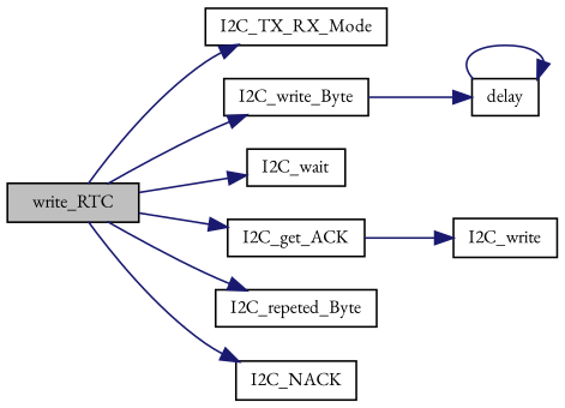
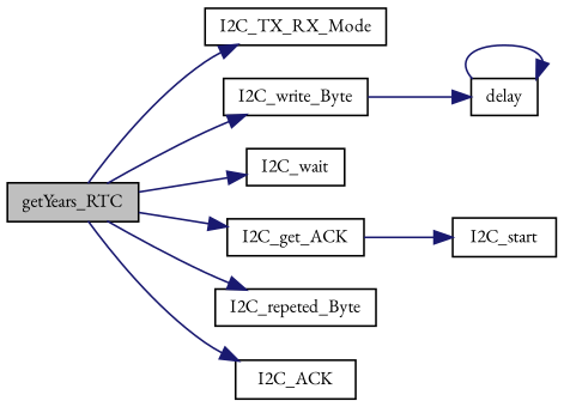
  digraph {
    fontname="EB Garamond"
    rankdir=LR
    node [color=black fillcolor=white fontname="EB Garamond" fontsize=10 shape=record style=filled]
    edge [color=midnightblue fontname="EB Garamond" fontsize=10 labelfontname=Helvetica labelfontsize=10 style=solid]
-   n1 [fillcolor=grey75 fontcolor=black height=0.2 label=write_RTC width=0.4]
+   n1 [fillcolor=grey75 fontcolor=black height=0.2 label=getYears_RTC width=0.4]
    n2 [height=0.2 label=I2C_TX_RX_Mode width=0.4]
    n3 [height=0.2 label=I2C_write_Byte width=0.4]
    n4 [height=0.2 label=I2C_wait width=0.4]
    n5 [height=0.2 label=I2C_get_ACK width=0.4]
    n6 [height=0.2 label=I2C_repeted_Byte width=0.4]
-   n7 [height=0.2 label=I2C_NACK width=0.4]
+   n7 [height=0.2 label=I2C_ACK width=0.4]
    n8 [height=0.2 label=delay width=0.4]
-   n9 [height=0.2 label=I2C_write width=0.4]
+   n9 [height=0.2 label=I2C_start width=0.4]
    n1 -> n2
    n1 -> n3
    n1 -> n4
    n1 -> n5
    n1 -> n6
    n1 -> n7
    n3 -> n8
    n5 -> n9
    n8 -> n8
  }
